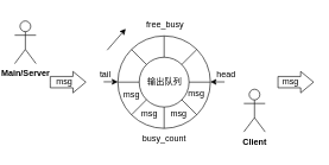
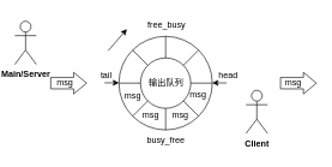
  <mxCell id="0" />
  <mxCell id="1" parent="0" />
  <mxCell id="2" value="" style="ellipse;whiteSpace=wrap;html=1;aspect=fixed;" vertex="1" parent="1"><mxGeometry x="165" y="50" width="130" height="130" as="geometry" /></mxCell>
  <mxCell id="3" value="" style="ellipse;whiteSpace=wrap;html=1;aspect=fixed;" vertex="1" parent="1"><mxGeometry x="195" y="80" width="70" height="70" as="geometry" /></mxCell>
  <mxCell id="4" value="" style="endArrow=none;html=1;rounded=0;entryX=0.5;entryY=0;entryDx=0;entryDy=0;exitX=0.5;exitY=0;exitDx=0;exitDy=0;" edge="1" parent="1" source="3" target="2"><mxGeometry width="50" height="50" relative="1" as="geometry"><mxPoint x="395" y="80" as="sourcePoint" /><mxPoint x="445" y="30" as="targetPoint" /></mxGeometry></mxCell>
  <mxCell id="5" value="" style="endArrow=none;html=1;rounded=0;exitX=1;exitY=0;exitDx=0;exitDy=0;entryX=1;entryY=0;entryDx=0;entryDy=0;" edge="1" parent="1" source="3" target="2"><mxGeometry width="50" height="50" relative="1" as="geometry"><mxPoint x="335" y="140" as="sourcePoint" /><mxPoint x="385" y="90" as="targetPoint" /></mxGeometry></mxCell>
  <mxCell id="6" value="" style="endArrow=none;html=1;rounded=0;exitX=1;exitY=0.5;exitDx=0;exitDy=0;entryX=1;entryY=0.5;entryDx=0;entryDy=0;" edge="1" parent="1" source="3" target="2"><mxGeometry width="50" height="50" relative="1" as="geometry"><mxPoint x="555" y="60" as="sourcePoint" /><mxPoint x="295" y="110" as="targetPoint" /></mxGeometry></mxCell>
  <mxCell id="7" value="" style="endArrow=none;html=1;rounded=0;exitX=1;exitY=1;exitDx=0;exitDy=0;entryX=1;entryY=1;entryDx=0;entryDy=0;" edge="1" parent="1" source="2" target="3"><mxGeometry width="50" height="50" relative="1" as="geometry"><mxPoint x="405" y="160" as="sourcePoint" /><mxPoint x="455" y="110" as="targetPoint" /></mxGeometry></mxCell>
  <mxCell id="8" value="" style="endArrow=none;html=1;rounded=0;exitX=0.5;exitY=1;exitDx=0;exitDy=0;entryX=0.5;entryY=1;entryDx=0;entryDy=0;" edge="1" parent="1" source="2" target="3"><mxGeometry width="50" height="50" relative="1" as="geometry"><mxPoint x="345" y="170" as="sourcePoint" /><mxPoint x="395" y="120" as="targetPoint" /></mxGeometry></mxCell>
  <mxCell id="9" value="" style="endArrow=none;html=1;rounded=0;exitX=0;exitY=1;exitDx=0;exitDy=0;entryX=0;entryY=1;entryDx=0;entryDy=0;" edge="1" parent="1" source="2" target="3"><mxGeometry width="50" height="50" relative="1" as="geometry"><mxPoint x="395" y="150" as="sourcePoint" /><mxPoint x="445" y="100" as="targetPoint" /></mxGeometry></mxCell>
  <mxCell id="10" value="" style="endArrow=none;html=1;rounded=0;entryX=0;entryY=0.5;entryDx=0;entryDy=0;exitX=0;exitY=0.5;exitDx=0;exitDy=0;" edge="1" parent="1" source="2" target="3"><mxGeometry width="50" height="50" relative="1" as="geometry"><mxPoint x="145" y="130" as="sourcePoint" /><mxPoint x="145" y="80" as="targetPoint" /></mxGeometry></mxCell>
  <mxCell id="11" value="" style="endArrow=none;html=1;rounded=0;exitX=0;exitY=0;exitDx=0;exitDy=0;entryX=0;entryY=0;entryDx=0;entryDy=0;" edge="1" parent="1" source="3" target="2"><mxGeometry width="50" height="50" relative="1" as="geometry"><mxPoint x="345" y="140" as="sourcePoint" /><mxPoint x="395" y="90" as="targetPoint" /></mxGeometry></mxCell>
  <mxCell id="12" value="输出队列" style="text;html=1;align=center;verticalAlign=middle;whiteSpace=wrap;rounded=0;" vertex="1" parent="1"><mxGeometry x="201" y="100" width="60" height="30" as="geometry" /></mxCell>
  <mxCell id="13" value="" style="endArrow=classic;html=1;rounded=0;" edge="1" parent="1"><mxGeometry width="50" height="50" relative="1" as="geometry"><mxPoint x="145" y="114.57" as="sourcePoint" /><mxPoint x="165" y="114.57" as="targetPoint" /></mxGeometry></mxCell>
  <mxCell id="14" value="tail" style="text;html=1;align=center;verticalAlign=middle;resizable=0;points=[];autosize=1;strokeColor=none;fillColor=none;" vertex="1" parent="1"><mxGeometry x="127" y="90" width="40" height="30" as="geometry" /></mxCell>
  <mxCell id="15" value="" style="endArrow=none;html=1;rounded=0;startFill=1;startArrow=classic;" edge="1" parent="1"><mxGeometry width="50" height="50" relative="1" as="geometry"><mxPoint x="295" y="114.7" as="sourcePoint" /><mxPoint x="315" y="114.7" as="targetPoint" /></mxGeometry></mxCell>
  <mxCell id="16" value="msg" style="text;html=1;align=center;verticalAlign=middle;resizable=0;points=[];autosize=1;strokeColor=none;fillColor=none;" vertex="1" parent="1"><mxGeometry x="250" y="117" width="50" height="30" as="geometry" /></mxCell>
  <mxCell id="17" value="msg" style="text;html=1;align=center;verticalAlign=middle;resizable=0;points=[];autosize=1;strokeColor=none;fillColor=none;" vertex="1" parent="1"><mxGeometry x="225" y="144" width="50" height="30" as="geometry" /></mxCell>
  <mxCell id="18" value="msg" style="text;html=1;align=center;verticalAlign=middle;resizable=0;points=[];autosize=1;strokeColor=none;fillColor=none;" vertex="1" parent="1"><mxGeometry x="184" y="145" width="50" height="30" as="geometry" /></mxCell>
  <mxCell id="19" value="msg" style="text;html=1;align=center;verticalAlign=middle;resizable=0;points=[];autosize=1;strokeColor=none;fillColor=none;" vertex="1" parent="1"><mxGeometry x="159" y="118" width="50" height="30" as="geometry" /></mxCell>
  <mxCell id="20" value="head" style="text;html=1;align=center;verticalAlign=middle;resizable=0;points=[];autosize=1;strokeColor=none;fillColor=none;" vertex="1" parent="1"><mxGeometry x="292" y="89" width="50" height="30" as="geometry" /></mxCell>
  <mxCell id="21" value="free_busy" style="text;html=1;align=center;verticalAlign=middle;resizable=0;points=[];autosize=1;strokeColor=none;fillColor=none;" vertex="1" parent="1"><mxGeometry x="191" y="20" width="80" height="30" as="geometry" /></mxCell>
- <mxCell id="22" value="busy_count" style="text;html=1;align=center;verticalAlign=middle;resizable=0;points=[];autosize=1;strokeColor=none;fillColor=none;" vertex="1" parent="1"><mxGeometry x="190" y="180" width="80" height="30" as="geometry" /></mxCell>
+ <mxCell id="22" value="busy_free" style="text;html=1;align=center;verticalAlign=middle;resizable=0;points=[];autosize=1;strokeColor=none;fillColor=none;" vertex="1" parent="1"><mxGeometry x="190" y="180" width="80" height="30" as="geometry" /></mxCell>
  <mxCell id="23" value="" style="endArrow=classic;html=1;rounded=0;" edge="1" parent="1"><mxGeometry width="50" height="50" relative="1" as="geometry"><mxPoint x="150" y="70" as="sourcePoint" /><mxPoint x="176" y="40" as="targetPoint" /></mxGeometry></mxCell>
  <mxCell id="24" value="" style="html=1;shadow=0;dashed=0;align=center;verticalAlign=middle;shape=mxgraph.arrows2.arrow;dy=0.47;dx=18.11;flipH=1;notch=0;rotation=-180;" vertex="1" parent="1"><mxGeometry x="70" y="100" width="50" height="30" as="geometry" /></mxCell>
  <mxCell id="25" value="msg" style="text;html=1;align=center;verticalAlign=middle;whiteSpace=wrap;rounded=0;" vertex="1" parent="1"><mxGeometry x="60" y="100" width="60" height="30" as="geometry" /></mxCell>
  <mxCell id="26" value="&lt;b&gt;Main/Server&lt;/b&gt;" style="shape=umlActor;verticalLabelPosition=bottom;verticalAlign=top;html=1;outlineConnect=0;" vertex="1" parent="1"><mxGeometry x="20" y="29" width="30" height="60" as="geometry" /></mxCell>
  <mxCell id="27" value="" style="html=1;shadow=0;dashed=0;align=center;verticalAlign=middle;shape=mxgraph.arrows2.arrow;dy=0.47;dx=18.11;flipH=1;notch=0;rotation=-180;" vertex="1" parent="1"><mxGeometry x="390" y="100" width="50" height="30" as="geometry" /></mxCell>
  <mxCell id="28" value="msg" style="text;html=1;align=center;verticalAlign=middle;whiteSpace=wrap;rounded=0;" vertex="1" parent="1"><mxGeometry x="378" y="99" width="60" height="30" as="geometry" /></mxCell>
  <mxCell id="29" value="&lt;b&gt;Client&lt;/b&gt;" style="shape=umlActor;verticalLabelPosition=bottom;verticalAlign=top;html=1;outlineConnect=0;" vertex="1" parent="1"><mxGeometry x="342" y="125" width="30" height="60" as="geometry" /></mxCell>
